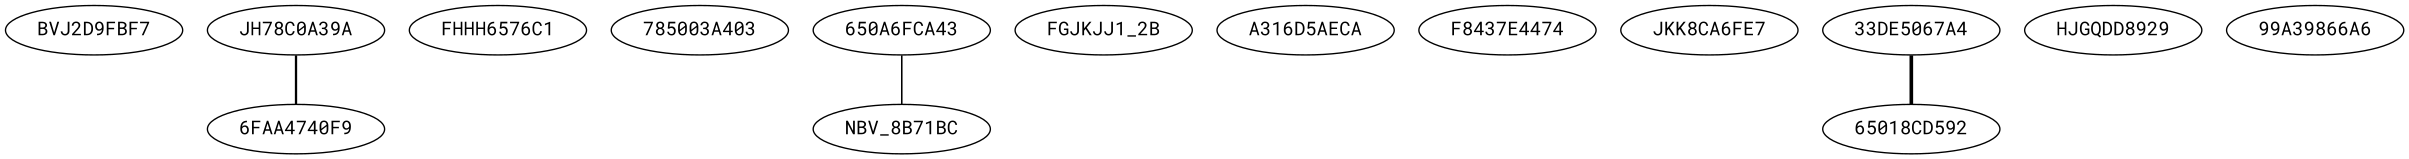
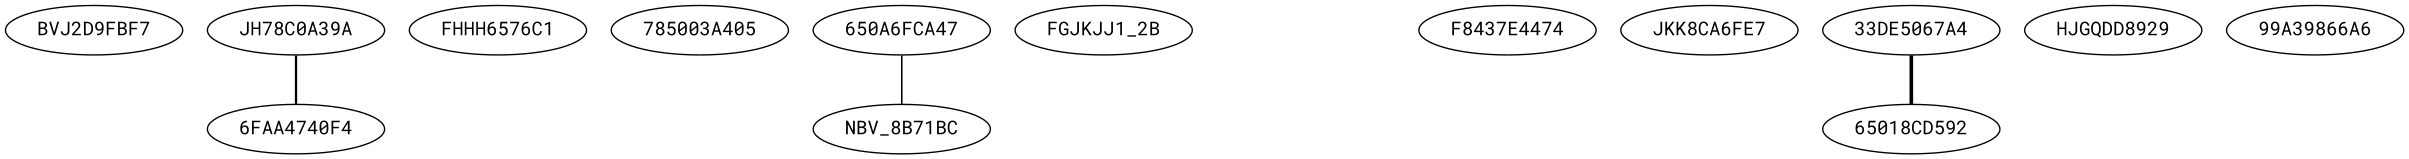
  strict graph {
    fontname="Roboto Mono"
    node [fontname="Roboto Mono"]
    edge [fontname="Roboto Mono"]
    n1 [label=BVJ2D9FBF7]
    n2 [label=JH78C0A39A]
-   n3 [label="6FAA4740F9"]
+   n3 [label="6FAA4740F4"]
    n4 [label=FHHH6576C1]
-   n5 [label="785003A403"]
-   n6 [label="650A6FCA43"]
+   n5 [label="785003A405"]
+   n6 [label="650A6FCA47"]
    n7 [label=NBV_8B71BC]
    n8 [label=FGJKJJ1_2B]
-   n9 [label=A316D5AECA]
    n10 [label=F8437E4474]
    n11 [label=JKK8CA6FE7]
    n12 [label="33DE5067A4"]
    n13 [label="65018CD592"]
    n14 [label=HJGQDD8929]
    n15 [label="99A39866A6"]
    n2 -- n3 [penwidth=1.6718749999999996]
    n6 -- n7 [penwidth=1.1300813008130075]
    n12 -- n13 [penwidth=2.6428571428571423]
  }
